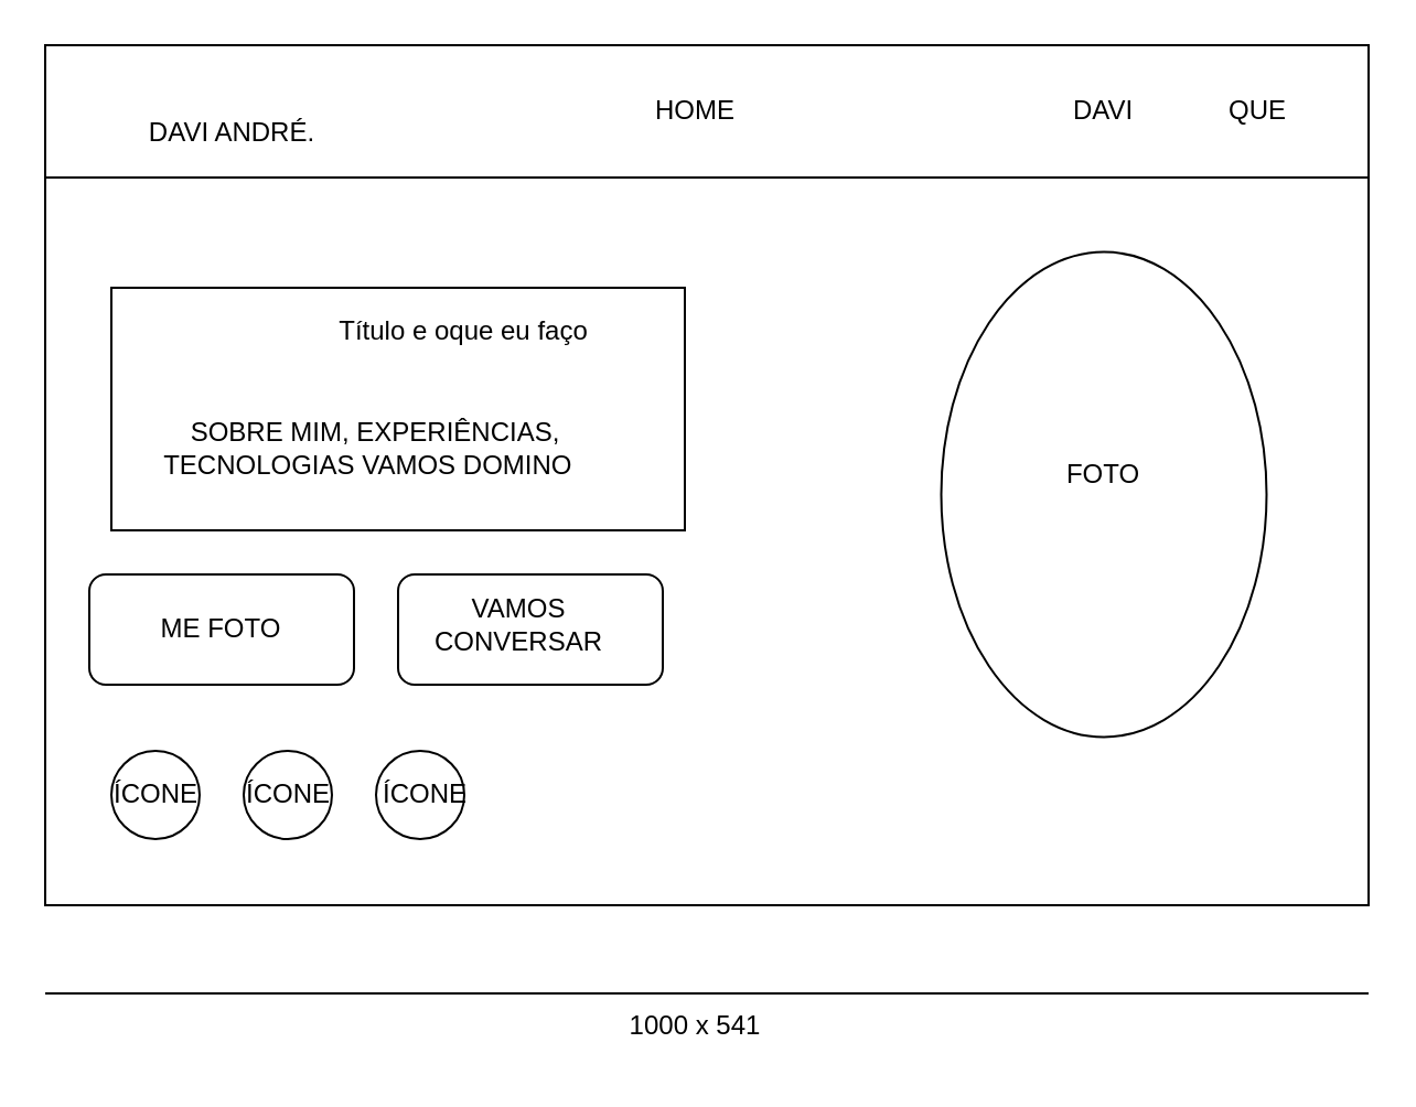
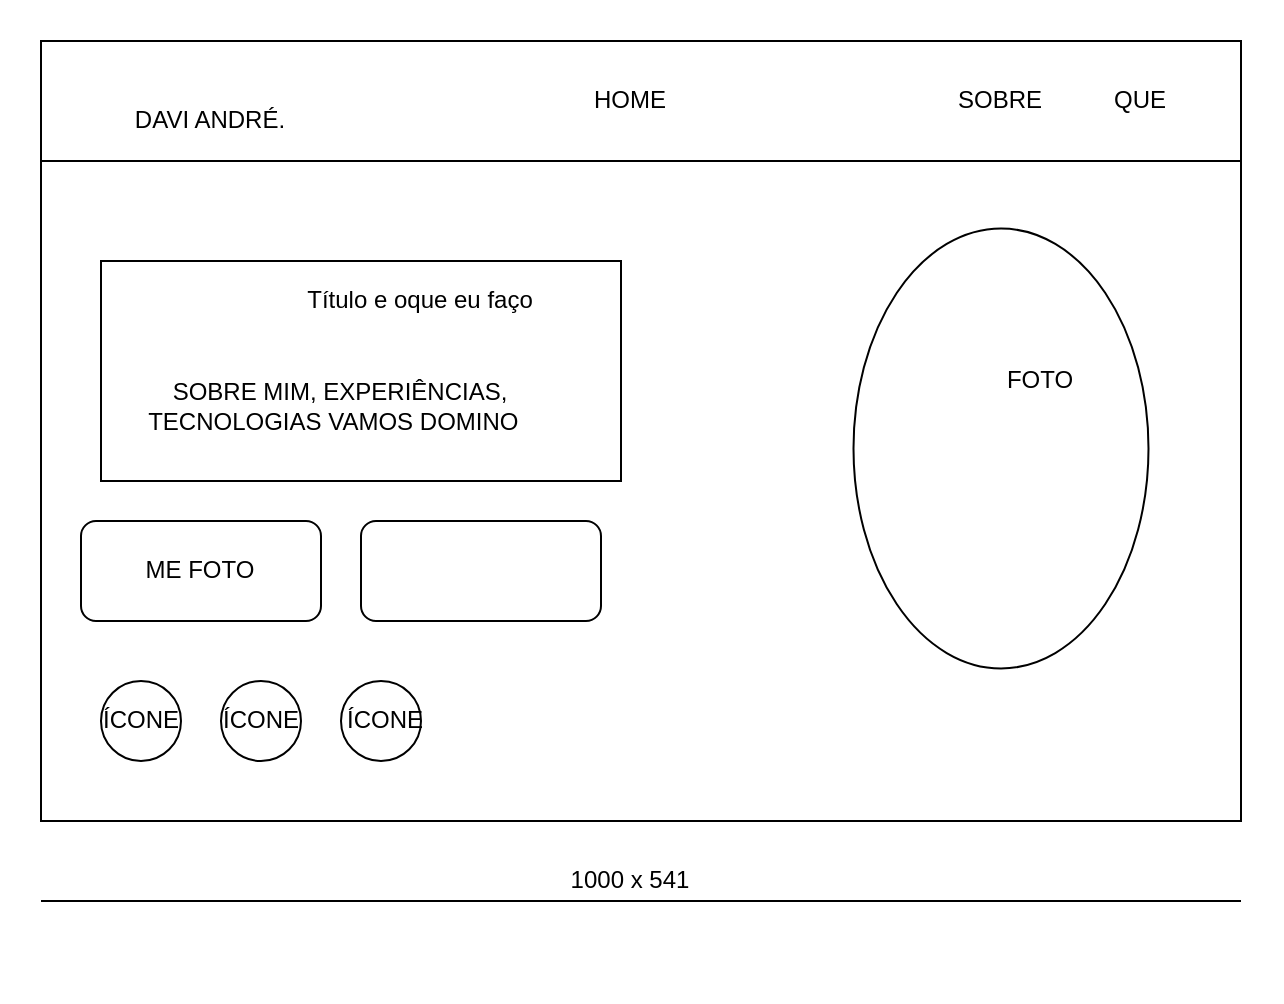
  <mxCell id="0" />
  <mxCell id="1" parent="0" />
  <mxCell id="2" value="" style="rounded=0;whiteSpace=wrap;html=1;" vertex="1" parent="1"><mxGeometry x="20" y="20" width="600" height="390" as="geometry" /></mxCell>
  <mxCell id="3" value="" style="endArrow=none;html=1;rounded=0;textShadow=0;" edge="1" parent="1"><mxGeometry width="50" height="50" relative="1" as="geometry"><mxPoint x="620" y="450" as="sourcePoint" /><mxPoint x="20" y="450" as="targetPoint" /></mxGeometry></mxCell>
- <mxCell id="4" value="1000 x 541" style="text;html=1;align=center;verticalAlign=middle;whiteSpace=wrap;rounded=0;" vertex="1" parent="1"><mxGeometry x="280" y="450" width="70" height="30" as="geometry" /></mxCell>
+ <mxCell id="4" value="1000 x 541" style="text;html=1;align=center;verticalAlign=middle;whiteSpace=wrap;rounded=0;" vertex="1" parent="1"><mxGeometry x="280" y="425" width="70" height="30" as="geometry" /></mxCell>
  <mxCell id="5" style="edgeStyle=orthogonalEdgeStyle;rounded=0;orthogonalLoop=1;jettySize=auto;html=1;exitX=0.5;exitY=1;exitDx=0;exitDy=0;" edge="1" parent="1" source="2" target="2"><mxGeometry relative="1" as="geometry" /></mxCell>
  <mxCell id="6" value="" style="rounded=0;whiteSpace=wrap;html=1;" vertex="1" parent="1"><mxGeometry x="20" y="20" width="600" height="60" as="geometry" /></mxCell>
  <mxCell id="7" value="" style="rounded=0;whiteSpace=wrap;html=1;" vertex="1" parent="1"><mxGeometry x="50" y="130" width="260" height="110" as="geometry" /></mxCell>
  <mxCell id="8" value="" style="ellipse;whiteSpace=wrap;html=1;aspect=fixed;" vertex="1" parent="1"><mxGeometry x="50" y="340" width="40" height="40" as="geometry" /></mxCell>
  <mxCell id="9" value="" style="ellipse;whiteSpace=wrap;html=1;aspect=fixed;" vertex="1" parent="1"><mxGeometry x="170" y="340" width="40" height="40" as="geometry" /></mxCell>
  <mxCell id="10" value="" style="ellipse;whiteSpace=wrap;html=1;aspect=fixed;" vertex="1" parent="1"><mxGeometry x="110" y="340" width="40" height="40" as="geometry" /></mxCell>
  <mxCell id="11" value="" style="rounded=1;whiteSpace=wrap;html=1;" vertex="1" parent="1"><mxGeometry x="40" y="260" width="120" height="50" as="geometry" /></mxCell>
  <mxCell id="12" value="" style="rounded=1;whiteSpace=wrap;html=1;" vertex="1" parent="1"><mxGeometry x="180" y="260" width="120" height="50" as="geometry" /></mxCell>
  <mxCell id="13" value="" style="ellipse;whiteSpace=wrap;html=1;rotation=-90;" vertex="1" parent="1"><mxGeometry x="390" y="150" width="220" height="147.5" as="geometry" /></mxCell>
  <mxCell id="14" value="DAVI ANDRÉ." style="text;html=1;align=center;verticalAlign=middle;whiteSpace=wrap;rounded=0;" vertex="1" parent="1"><mxGeometry x="50" y="45" width="110" height="30" as="geometry" /></mxCell>
  <mxCell id="15" value="HOME" style="text;html=1;align=center;verticalAlign=middle;whiteSpace=wrap;rounded=0;" vertex="1" parent="1"><mxGeometry x="285" y="35" width="60" height="30" as="geometry" /></mxCell>
  <mxCell id="16" value="QUE" style="text;html=1;align=center;verticalAlign=middle;whiteSpace=wrap;rounded=0;" vertex="1" parent="1"><mxGeometry x="540" y="35" width="60" height="30" as="geometry" /></mxCell>
- <mxCell id="17" value="DAVI" style="text;html=1;align=center;verticalAlign=middle;whiteSpace=wrap;rounded=0;" vertex="1" parent="1"><mxGeometry x="470" y="35" width="60" height="30" as="geometry" /></mxCell>
- <mxCell id="18" value="FOTO" style="text;html=1;align=center;verticalAlign=middle;whiteSpace=wrap;rounded=0;" vertex="1" parent="1"><mxGeometry x="470" y="200" width="60" height="30" as="geometry" /></mxCell>
+ <mxCell id="17" value="SOBRE" style="text;html=1;align=center;verticalAlign=middle;whiteSpace=wrap;rounded=0;" vertex="1" parent="1"><mxGeometry x="470" y="35" width="60" height="30" as="geometry" /></mxCell>
+ <mxCell id="18" value="FOTO" style="text;html=1;align=center;verticalAlign=middle;whiteSpace=wrap;rounded=0;" vertex="1" parent="1"><mxGeometry x="490" y="175" width="60" height="30" as="geometry" /></mxCell>
  <mxCell id="19" value="SOBRE MIM, EXPERIÊNCIAS, TECNOLOGIAS VAMOS DOMINO&amp;nbsp;&amp;nbsp;" style="text;html=1;align=center;verticalAlign=middle;whiteSpace=wrap;rounded=0;" vertex="1" parent="1"><mxGeometry x="60" y="180" width="220" height="45" as="geometry" /></mxCell>
  <mxCell id="20" value="Título e oque eu faço" style="text;html=1;align=center;verticalAlign=middle;whiteSpace=wrap;rounded=0;" vertex="1" parent="1"><mxGeometry x="140" y="140" width="140" height="20" as="geometry" /></mxCell>
  <mxCell id="21" value="ME FOTO" style="text;html=1;align=center;verticalAlign=middle;whiteSpace=wrap;rounded=0;" vertex="1" parent="1"><mxGeometry x="55" y="270" width="90" height="30" as="geometry" /></mxCell>
- <mxCell id="22" value="VAMOS CONVERSAR" style="text;html=1;align=center;verticalAlign=middle;whiteSpace=wrap;rounded=0;" vertex="1" parent="1"><mxGeometry x="180" y="267.5" width="110" height="30" as="geometry" /></mxCell>
  <mxCell id="23" value="ÍCONE" style="text;html=1;align=center;verticalAlign=middle;whiteSpace=wrap;rounded=0;" vertex="1" parent="1"><mxGeometry x="57.5" y="355" width="25" height="10" as="geometry" /></mxCell>
  <mxCell id="24" value="ÍCONE" style="text;html=1;align=center;verticalAlign=middle;whiteSpace=wrap;rounded=0;" vertex="1" parent="1"><mxGeometry x="180" y="355" width="25" height="10" as="geometry" /></mxCell>
  <mxCell id="25" value="ÍCONE" style="text;html=1;align=center;verticalAlign=middle;whiteSpace=wrap;rounded=0;" vertex="1" parent="1"><mxGeometry x="117.5" y="355" width="25" height="10" as="geometry" /></mxCell>
